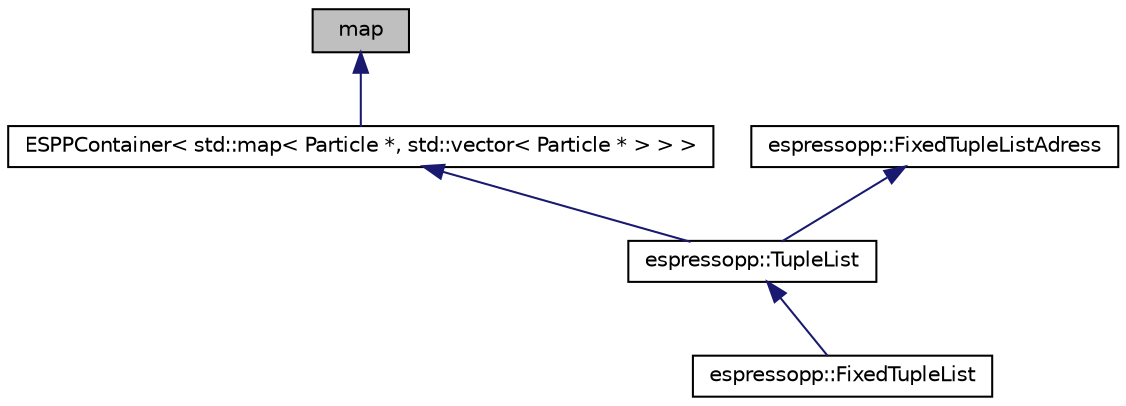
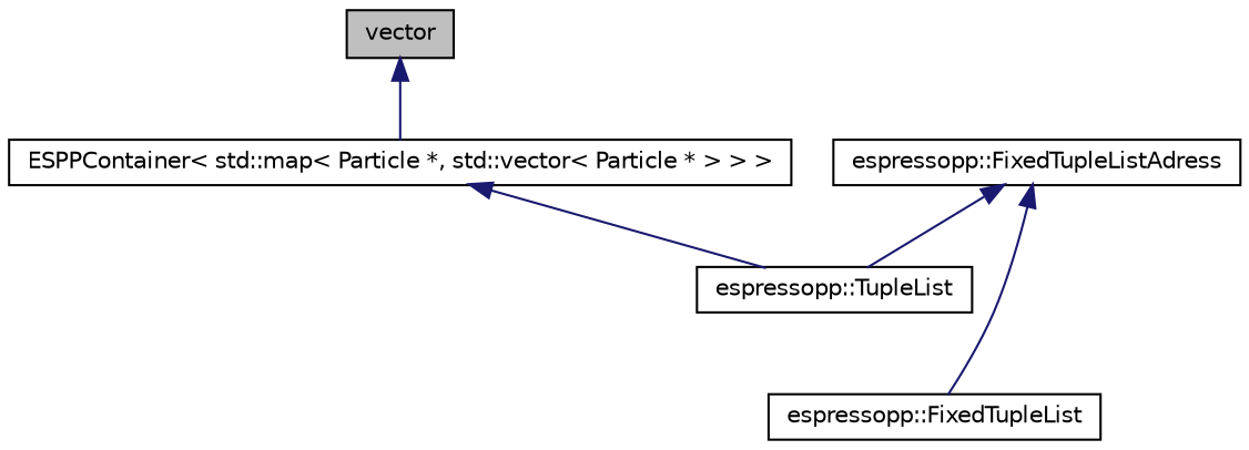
  digraph {
    node [color=black fillcolor=white fontname=Helvetica fontsize=10 shape=record style=filled]
    edge [color=midnightblue dir=back fontname=Helvetica fontsize=10 labelfontname=Helvetica labelfontsize=10 style=solid]
-   n1 [fillcolor=grey75 fontcolor=black height=0.2 label=map width=0.4]
+   n1 [fillcolor=grey75 fontcolor=black height=0.2 label=vector width=0.4]
    n2 [height=0.2 label="ESPPContainer\< std::map\< Particle *, std::vector\< Particle * \> \> \>" width=0.4]
    n3 [height=0.2 label="espressopp::TupleList" width=0.4]
    n4 [height=0.2 label="espressopp::FixedTupleList" width=0.4]
    n5 [height=0.2 label="espressopp::FixedTupleListAdress" width=0.4]
    n1 -> n2
    n2 -> n3
-   n3 -> n4
+   n5 -> n4
    n5 -> n3
  }
